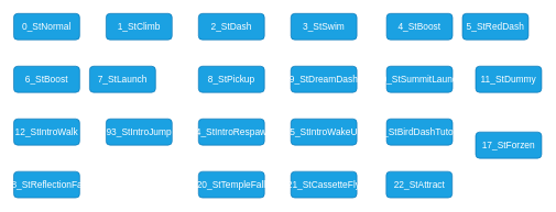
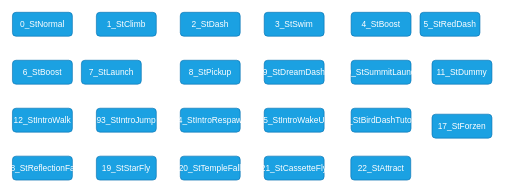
  <mxCell id="0" />
  <mxCell id="1" parent="0" />
  <mxCell id="2" value="&lt;font style=&quot;font-size: 14px&quot;&gt;0_StNormal&lt;/font&gt;" style="rounded=1;whiteSpace=wrap;html=1;fillColor=#1ba1e2;fontColor=#ffffff;strokeColor=#006EAF;" vertex="1" parent="1"><mxGeometry x="20" y="20" width="100" height="40" as="geometry" /></mxCell>
  <mxCell id="3" value="&lt;font style=&quot;font-size: 14px&quot;&gt;1_StClimb&lt;/font&gt;" style="rounded=1;whiteSpace=wrap;html=1;fillColor=#1ba1e2;fontColor=#ffffff;strokeColor=#006EAF;" vertex="1" parent="1"><mxGeometry x="160" y="20" width="100" height="40" as="geometry" /></mxCell>
  <mxCell id="4" value="&lt;font style=&quot;font-size: 14px&quot;&gt;2_StDash&lt;/font&gt;" style="rounded=1;whiteSpace=wrap;html=1;fillColor=#1ba1e2;fontColor=#ffffff;strokeColor=#006EAF;" vertex="1" parent="1"><mxGeometry x="300" y="20" width="100" height="40" as="geometry" /></mxCell>
  <mxCell id="5" value="&lt;font style=&quot;font-size: 14px&quot;&gt;3_StSwim&lt;/font&gt;" style="rounded=1;whiteSpace=wrap;html=1;fillColor=#1ba1e2;fontColor=#ffffff;strokeColor=#006EAF;" vertex="1" parent="1"><mxGeometry x="440" y="20" width="100" height="40" as="geometry" /></mxCell>
  <mxCell id="6" value="&lt;font style=&quot;font-size: 14px&quot;&gt;4_StBoost&lt;/font&gt;" style="rounded=1;whiteSpace=wrap;html=1;fillColor=#1ba1e2;fontColor=#ffffff;strokeColor=#006EAF;" vertex="1" parent="1"><mxGeometry x="585" y="20" width="100" height="40" as="geometry" /></mxCell>
  <mxCell id="7" value="&lt;font style=&quot;font-size: 14px&quot;&gt;5_StRedDash&lt;/font&gt;" style="rounded=1;whiteSpace=wrap;html=1;fillColor=#1ba1e2;fontColor=#ffffff;strokeColor=#006EAF;" vertex="1" parent="1"><mxGeometry x="700" y="20" width="100" height="40" as="geometry" /></mxCell>
  <mxCell id="8" value="&lt;font style=&quot;font-size: 14px&quot;&gt;6_StBoost&lt;/font&gt;" style="rounded=1;whiteSpace=wrap;html=1;fillColor=#1ba1e2;fontColor=#ffffff;strokeColor=#006EAF;" vertex="1" parent="1"><mxGeometry x="20" y="100" width="100" height="40" as="geometry" /></mxCell>
  <mxCell id="9" value="&lt;font style=&quot;font-size: 14px&quot;&gt;7_StLaunch&lt;/font&gt;" style="rounded=1;whiteSpace=wrap;html=1;fillColor=#1ba1e2;fontColor=#ffffff;strokeColor=#006EAF;" vertex="1" parent="1"><mxGeometry x="135" y="100" width="100" height="40" as="geometry" /></mxCell>
  <mxCell id="10" value="&lt;font style=&quot;font-size: 14px&quot;&gt;8_StPickup&lt;/font&gt;" style="rounded=1;whiteSpace=wrap;html=1;fillColor=#1ba1e2;fontColor=#ffffff;strokeColor=#006EAF;" vertex="1" parent="1"><mxGeometry x="300" y="100" width="100" height="40" as="geometry" /></mxCell>
  <mxCell id="11" value="&lt;font style=&quot;font-size: 14px&quot;&gt;9_StDreamDash&lt;/font&gt;" style="rounded=1;whiteSpace=wrap;html=1;fillColor=#1ba1e2;fontColor=#ffffff;strokeColor=#006EAF;" vertex="1" parent="1"><mxGeometry x="440" y="100" width="100" height="40" as="geometry" /></mxCell>
  <mxCell id="12" value="&lt;font style=&quot;font-size: 14px&quot;&gt;10_StSummitLaunch&lt;/font&gt;" style="rounded=1;whiteSpace=wrap;html=1;fillColor=#1ba1e2;fontColor=#ffffff;strokeColor=#006EAF;" vertex="1" parent="1"><mxGeometry x="585" y="100" width="100" height="40" as="geometry" /></mxCell>
  <mxCell id="13" value="&lt;span style=&quot;font-size: 14px&quot;&gt;11_StDummy&lt;/span&gt;" style="rounded=1;whiteSpace=wrap;html=1;fillColor=#1ba1e2;fontColor=#ffffff;strokeColor=#006EAF;" vertex="1" parent="1"><mxGeometry x="720" y="100" width="100" height="40" as="geometry" /></mxCell>
  <mxCell id="14" value="&lt;span style=&quot;font-size: 14px&quot;&gt;12_StIntroWalk&lt;/span&gt;" style="rounded=1;whiteSpace=wrap;html=1;fillColor=#1ba1e2;fontColor=#ffffff;strokeColor=#006EAF;" vertex="1" parent="1"><mxGeometry x="20" y="180" width="100" height="40" as="geometry" /></mxCell>
  <mxCell id="15" value="&lt;span style=&quot;font-size: 14px&quot;&gt;93_StIntroJump&lt;/span&gt;" style="rounded=1;whiteSpace=wrap;html=1;fillColor=#1ba1e2;fontColor=#ffffff;strokeColor=#006EAF;" vertex="1" parent="1"><mxGeometry x="160" y="180" width="100" height="40" as="geometry" /></mxCell>
  <mxCell id="16" value="&lt;span style=&quot;font-size: 14px&quot;&gt;14_StIntroRespawn&lt;/span&gt;" style="rounded=1;whiteSpace=wrap;html=1;fillColor=#1ba1e2;fontColor=#ffffff;strokeColor=#006EAF;" vertex="1" parent="1"><mxGeometry x="300" y="180" width="100" height="40" as="geometry" /></mxCell>
  <mxCell id="17" value="&lt;span style=&quot;font-size: 14px&quot;&gt;15_StIntroWakeUp&lt;/span&gt;" style="rounded=1;whiteSpace=wrap;html=1;fillColor=#1ba1e2;fontColor=#ffffff;strokeColor=#006EAF;" vertex="1" parent="1"><mxGeometry x="440" y="180" width="100" height="40" as="geometry" /></mxCell>
  <mxCell id="18" value="&lt;span style=&quot;font-size: 14px&quot;&gt;16_StBirdDashTutorial&lt;/span&gt;" style="rounded=1;whiteSpace=wrap;html=1;fillColor=#1ba1e2;fontColor=#ffffff;strokeColor=#006EAF;" vertex="1" parent="1"><mxGeometry x="585" y="180" width="100" height="40" as="geometry" /></mxCell>
- <mxCell id="19" value="&lt;span style=&quot;font-size: 14px&quot;&gt;17_StForzen&lt;/span&gt;" style="rounded=1;whiteSpace=wrap;html=1;fillColor=#1ba1e2;fontColor=#ffffff;strokeColor=#006EAF;" vertex="1" parent="1"><mxGeometry x="720" y="200" width="100" height="40" as="geometry" /></mxCell>
+ <mxCell id="19" value="&lt;span style=&quot;font-size: 14px&quot;&gt;17_StForzen&lt;/span&gt;" style="rounded=1;whiteSpace=wrap;html=1;fillColor=#1ba1e2;fontColor=#ffffff;strokeColor=#006EAF;" vertex="1" parent="1"><mxGeometry x="720" y="190" width="100" height="40" as="geometry" /></mxCell>
  <mxCell id="20" value="&lt;span style=&quot;font-size: 14px&quot;&gt;18_StReflectionFall&lt;/span&gt;" style="rounded=1;whiteSpace=wrap;html=1;fillColor=#1ba1e2;fontColor=#ffffff;strokeColor=#006EAF;" vertex="1" parent="1"><mxGeometry x="20" y="260" width="100" height="40" as="geometry" /></mxCell>
+ <mxCell id="21" value="&lt;span style=&quot;font-size: 14px&quot;&gt;19_StStarFly&lt;/span&gt;" style="rounded=1;whiteSpace=wrap;html=1;fillColor=#1ba1e2;fontColor=#ffffff;strokeColor=#006EAF;" vertex="1" parent="1"><mxGeometry x="160" y="260" width="100" height="40" as="geometry" /></mxCell>
  <mxCell id="22" value="&lt;span style=&quot;font-size: 14px&quot;&gt;20_StTempleFall&lt;/span&gt;" style="rounded=1;whiteSpace=wrap;html=1;fillColor=#1ba1e2;fontColor=#ffffff;strokeColor=#006EAF;" vertex="1" parent="1"><mxGeometry x="300" y="260" width="100" height="40" as="geometry" /></mxCell>
  <mxCell id="23" value="&lt;span style=&quot;font-size: 14px&quot;&gt;21_StCassetteFly&lt;/span&gt;" style="rounded=1;whiteSpace=wrap;html=1;fillColor=#1ba1e2;fontColor=#ffffff;strokeColor=#006EAF;" vertex="1" parent="1"><mxGeometry x="440" y="260" width="100" height="40" as="geometry" /></mxCell>
  <mxCell id="24" value="&lt;span style=&quot;font-size: 14px&quot;&gt;22_StAttract&lt;/span&gt;" style="rounded=1;whiteSpace=wrap;html=1;fillColor=#1ba1e2;fontColor=#ffffff;strokeColor=#006EAF;" vertex="1" parent="1"><mxGeometry x="584.5" y="260" width="100" height="40" as="geometry" /></mxCell>
